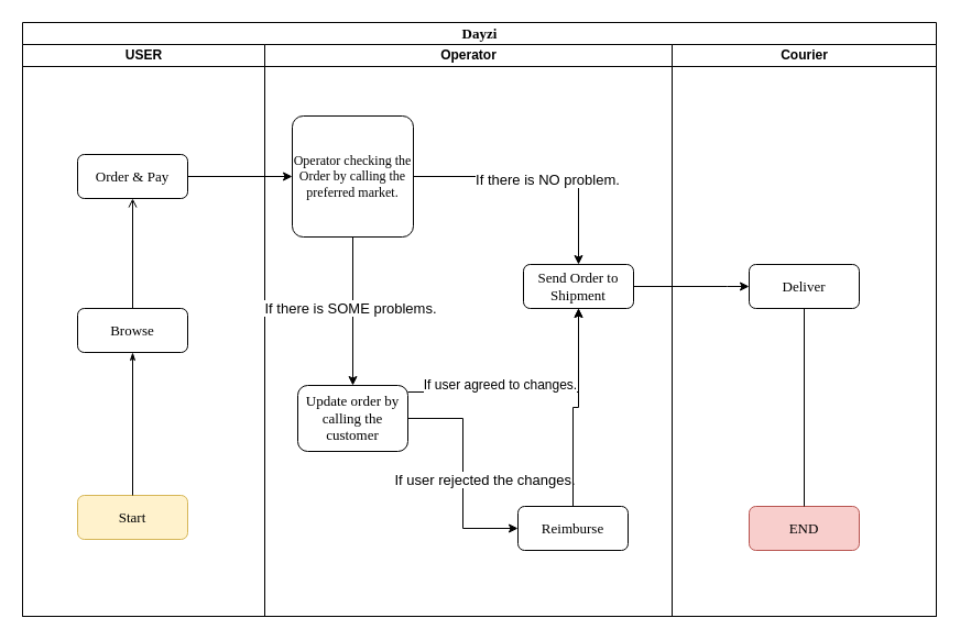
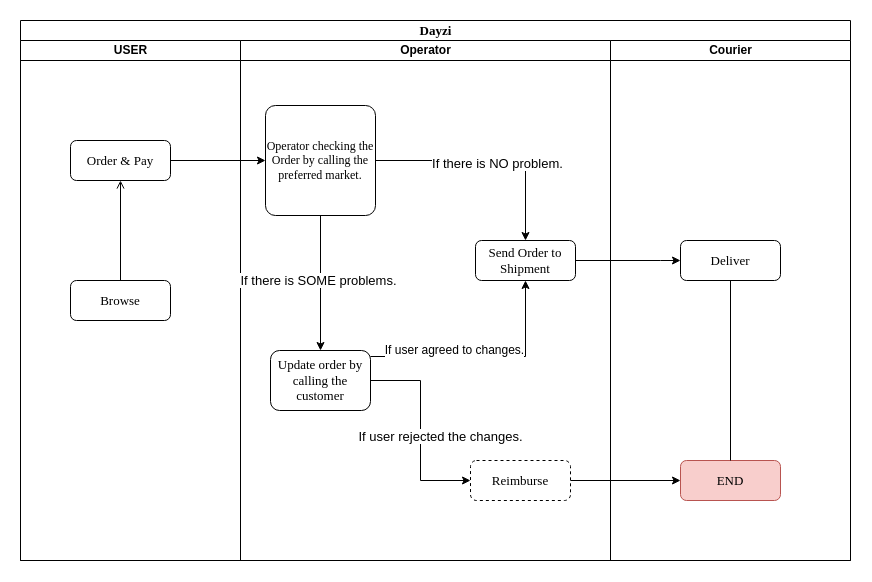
  <mxCell id="0" />
  <mxCell id="1" parent="0" />
  <mxCell id="2" value="Dayzi" style="swimlane;html=1;childLayout=stackLayout;startSize=20;rounded=0;shadow=0;labelBackgroundColor=none;strokeColor=#000000;strokeWidth=1;fillColor=#ffffff;fontFamily=Verdana;fontSize=13;fontColor=#000000;align=center;" vertex="1" parent="1"><mxGeometry x="20" y="20" width="830" height="540" as="geometry" /></mxCell>
  <mxCell id="3" style="edgeStyle=orthogonalEdgeStyle;rounded=1;html=1;labelBackgroundColor=none;startArrow=none;startFill=0;startSize=5;endArrow=classicThin;endFill=1;endSize=5;jettySize=auto;orthogonalLoop=1;strokeColor=#000000;strokeWidth=1;fontFamily=Verdana;fontSize=8;fontColor=#000000;" edge="1" parent="2"><mxGeometry relative="1" as="geometry"><mxPoint x="675" y="20" as="sourcePoint" /><mxPoint x="675" y="20" as="targetPoint" /></mxGeometry></mxCell>
  <mxCell id="4" value="USER" style="swimlane;html=1;startSize=20;" vertex="1" parent="2"><mxGeometry y="20" width="220" height="520" as="geometry" /></mxCell>
- <mxCell id="5" value="Start" style="rounded=1;whiteSpace=wrap;html=1;shadow=0;labelBackgroundColor=none;strokeColor=#d6b656;strokeWidth=1;fillColor=#fff2cc;fontFamily=Verdana;fontSize=13;align=center;" vertex="1" parent="4"><mxGeometry x="50" y="410" width="100" height="40" as="geometry" /></mxCell>
  <mxCell id="6" value="Browse" style="rounded=1;whiteSpace=wrap;html=1;shadow=0;labelBackgroundColor=none;strokeColor=#000000;strokeWidth=1;fillColor=#ffffff;fontFamily=Verdana;fontSize=13;fontColor=#000000;align=center;" vertex="1" parent="4"><mxGeometry x="50" y="240" width="100" height="40" as="geometry" /></mxCell>
- <mxCell id="7" style="edgeStyle=orthogonalEdgeStyle;rounded=1;html=1;labelBackgroundColor=none;startArrow=none;startFill=0;startSize=5;endArrow=classicThin;endFill=1;endSize=5;jettySize=auto;orthogonalLoop=1;strokeColor=#000000;strokeWidth=1;fontFamily=Verdana;fontSize=8;fontColor=#000000;" edge="1" parent="4" source="5" target="6"><mxGeometry relative="1" as="geometry" /></mxCell>
  <mxCell id="8" value="Order &amp;amp; Pay" style="rounded=1;whiteSpace=wrap;html=1;shadow=0;labelBackgroundColor=none;strokeColor=#000000;strokeWidth=1;fillColor=#ffffff;fontFamily=Verdana;fontSize=13;fontColor=#000000;align=center;" vertex="1" parent="4"><mxGeometry x="50" y="100" width="100" height="40" as="geometry" /></mxCell>
  <mxCell id="9" style="edgeStyle=orthogonalEdgeStyle;rounded=0;orthogonalLoop=1;jettySize=auto;html=1;entryX=0.5;entryY=1;entryDx=0;entryDy=0;endArrow=open;" edge="1" parent="4" source="6" target="8"><mxGeometry relative="1" as="geometry"><mxPoint x="100" y="170" as="targetPoint" /></mxGeometry></mxCell>
  <mxCell id="10" value="Operator" style="swimlane;html=1;startSize=20;" vertex="1" parent="2"><mxGeometry x="220" y="20" width="370" height="520" as="geometry" /></mxCell>
  <mxCell id="11" style="edgeStyle=orthogonalEdgeStyle;rounded=0;orthogonalLoop=1;jettySize=auto;html=1;entryX=0.5;entryY=0;entryDx=0;entryDy=0;fontSize=12;" edge="1" parent="10" source="15" target="16"><mxGeometry relative="1" as="geometry" /></mxCell>
  <mxCell id="12" value="&lt;span style=&quot;font-size: 13px;&quot;&gt;If there is NO problem.&lt;/span&gt;" style="text;html=1;resizable=0;points=[];align=center;verticalAlign=middle;labelBackgroundColor=#ffffff;fontSize=13;" vertex="1" connectable="0" parent="11"><mxGeometry x="0.054" y="-2" relative="1" as="geometry"><mxPoint as="offset" /></mxGeometry></mxCell>
  <mxCell id="13" style="edgeStyle=orthogonalEdgeStyle;rounded=0;orthogonalLoop=1;jettySize=auto;html=1;entryX=0.5;entryY=0;entryDx=0;entryDy=0;fontSize=8;" edge="1" parent="10" source="15" target="18"><mxGeometry relative="1" as="geometry" /></mxCell>
  <mxCell id="14" value="&lt;span style=&quot;font-size: 13px&quot;&gt;If there is SOME problems.&lt;/span&gt;" style="text;html=1;resizable=0;points=[];align=center;verticalAlign=middle;labelBackgroundColor=#ffffff;fontSize=13;" vertex="1" connectable="0" parent="13"><mxGeometry x="-0.047" y="-3" relative="1" as="geometry"><mxPoint as="offset" /></mxGeometry></mxCell>
  <mxCell id="15" value="Operator checking the Order by calling the preferred market." style="rounded=1;whiteSpace=wrap;html=1;shadow=0;labelBackgroundColor=none;strokeColor=#000000;strokeWidth=1;fillColor=#ffffff;fontFamily=Verdana;fontSize=12;fontColor=#000000;align=center;arcSize=9;" vertex="1" parent="10"><mxGeometry x="25" y="65" width="110" height="110" as="geometry" /></mxCell>
  <mxCell id="16" value="&lt;font style=&quot;font-size: 13px&quot;&gt;Send Order to Shipment&lt;/font&gt;" style="rounded=1;whiteSpace=wrap;html=1;shadow=0;labelBackgroundColor=none;strokeColor=#000000;strokeWidth=1;fillColor=#ffffff;fontFamily=Verdana;fontSize=8;fontColor=#000000;align=center;" vertex="1" parent="10"><mxGeometry x="235" y="200" width="100" height="40" as="geometry" /></mxCell>
  <mxCell id="17" value="If user agreed to changes." style="edgeStyle=orthogonalEdgeStyle;rounded=0;orthogonalLoop=1;jettySize=auto;html=1;entryX=0.5;entryY=1;entryDx=0;entryDy=0;exitX=1;exitY=0.1;exitDx=0;exitDy=0;exitPerimeter=0;fontSize=12;" edge="1" parent="10" source="18" target="16"><mxGeometry x="-0.276" y="6" relative="1" as="geometry"><Array as="points"><mxPoint x="285" y="316" /></Array><mxPoint as="offset" /></mxGeometry></mxCell>
  <mxCell id="18" value="Update order by calling the customer" style="rounded=1;whiteSpace=wrap;html=1;shadow=0;labelBackgroundColor=none;strokeColor=#000000;strokeWidth=1;fillColor=#ffffff;fontFamily=Verdana;fontSize=13;fontColor=#000000;align=center;" vertex="1" parent="10"><mxGeometry x="30" y="310" width="100" height="60" as="geometry" /></mxCell>
- <mxCell id="19" value="&lt;span style=&quot;font-size: 13px&quot;&gt;Reimburse&lt;/span&gt;" style="rounded=1;whiteSpace=wrap;html=1;shadow=0;labelBackgroundColor=none;strokeColor=#000000;strokeWidth=1;fillColor=#ffffff;fontFamily=Verdana;fontSize=8;fontColor=#000000;align=center;" vertex="1" parent="10"><mxGeometry x="230" y="420" width="100" height="40" as="geometry" /></mxCell>
+ <mxCell id="19" value="&lt;span style=&quot;font-size: 13px&quot;&gt;Reimburse&lt;/span&gt;" style="rounded=1;whiteSpace=wrap;html=1;shadow=0;labelBackgroundColor=none;strokeColor=#000000;strokeWidth=1;fillColor=#ffffff;fontFamily=Verdana;fontSize=8;fontColor=#000000;align=center;dashed=1;" vertex="1" parent="10"><mxGeometry x="230" y="420" width="100" height="40" as="geometry" /></mxCell>
  <mxCell id="20" value="If user rejected the changes." style="edgeStyle=orthogonalEdgeStyle;rounded=0;orthogonalLoop=1;jettySize=auto;html=1;fontSize=13;entryX=0;entryY=0.5;entryDx=0;entryDy=0;" edge="1" parent="10" source="18" target="19"><mxGeometry x="0.059" y="20" relative="1" as="geometry"><mxPoint as="offset" /><mxPoint x="270" y="440" as="targetPoint" /></mxGeometry></mxCell>
  <mxCell id="21" style="edgeStyle=orthogonalEdgeStyle;rounded=0;orthogonalLoop=1;jettySize=auto;html=1;entryX=0;entryY=0.5;entryDx=0;entryDy=0;" edge="1" parent="2" source="8" target="15"><mxGeometry relative="1" as="geometry" /></mxCell>
  <mxCell id="22" value="Courier" style="swimlane;html=1;startSize=20;" vertex="1" parent="2"><mxGeometry x="590" y="20" width="240" height="520" as="geometry"><mxRectangle x="320" y="20" width="70" height="730" as="alternateBounds" /></mxGeometry></mxCell>
  <mxCell id="23" style="edgeStyle=orthogonalEdgeStyle;rounded=1;html=1;labelBackgroundColor=none;startArrow=none;startFill=0;startSize=5;endArrow=classicThin;endFill=1;endSize=5;jettySize=auto;orthogonalLoop=1;strokeColor=#000000;strokeWidth=1;fontFamily=Verdana;fontSize=8;fontColor=#000000;" edge="1" parent="22"><mxGeometry relative="1" as="geometry" /></mxCell>
  <mxCell id="24" value="END" style="rounded=1;whiteSpace=wrap;html=1;shadow=0;labelBackgroundColor=none;strokeColor=#b85450;strokeWidth=1;fillColor=#f8cecc;fontFamily=Verdana;fontSize=13;align=center;" vertex="1" parent="22"><mxGeometry x="70" y="420" width="100" height="40" as="geometry" /></mxCell>
  <mxCell id="25" style="edgeStyle=orthogonalEdgeStyle;rounded=0;orthogonalLoop=1;jettySize=auto;html=1;endArrow=none;" edge="1" parent="22" source="26" target="24"><mxGeometry relative="1" as="geometry" /></mxCell>
  <mxCell id="26" value="Deliver" style="rounded=1;whiteSpace=wrap;html=1;shadow=0;labelBackgroundColor=none;strokeColor=#000000;strokeWidth=1;fillColor=#ffffff;fontFamily=Verdana;fontSize=13;fontColor=#000000;align=center;" vertex="1" parent="22"><mxGeometry x="70" y="200" width="100" height="40" as="geometry" /></mxCell>
  <mxCell id="27" style="edgeStyle=orthogonalEdgeStyle;rounded=0;orthogonalLoop=1;jettySize=auto;html=1;entryX=0;entryY=0.5;entryDx=0;entryDy=0;" edge="1" parent="2" source="16" target="26"><mxGeometry relative="1" as="geometry"><Array as="points"><mxPoint x="640" y="240" /><mxPoint x="640" y="240" /></Array></mxGeometry></mxCell>
- <mxCell id="28" style="edgeStyle=orthogonalEdgeStyle;rounded=0;orthogonalLoop=1;jettySize=auto;html=1;" edge="1" parent="2" source="19" target="16"><mxGeometry relative="1" as="geometry" /></mxCell>
+ <mxCell id="28" style="edgeStyle=orthogonalEdgeStyle;rounded=0;orthogonalLoop=1;jettySize=auto;html=1;entryX=0;entryY=0.5;entryDx=0;entryDy=0;" edge="1" parent="2" source="19" target="24"><mxGeometry relative="1" as="geometry" /></mxCell>
